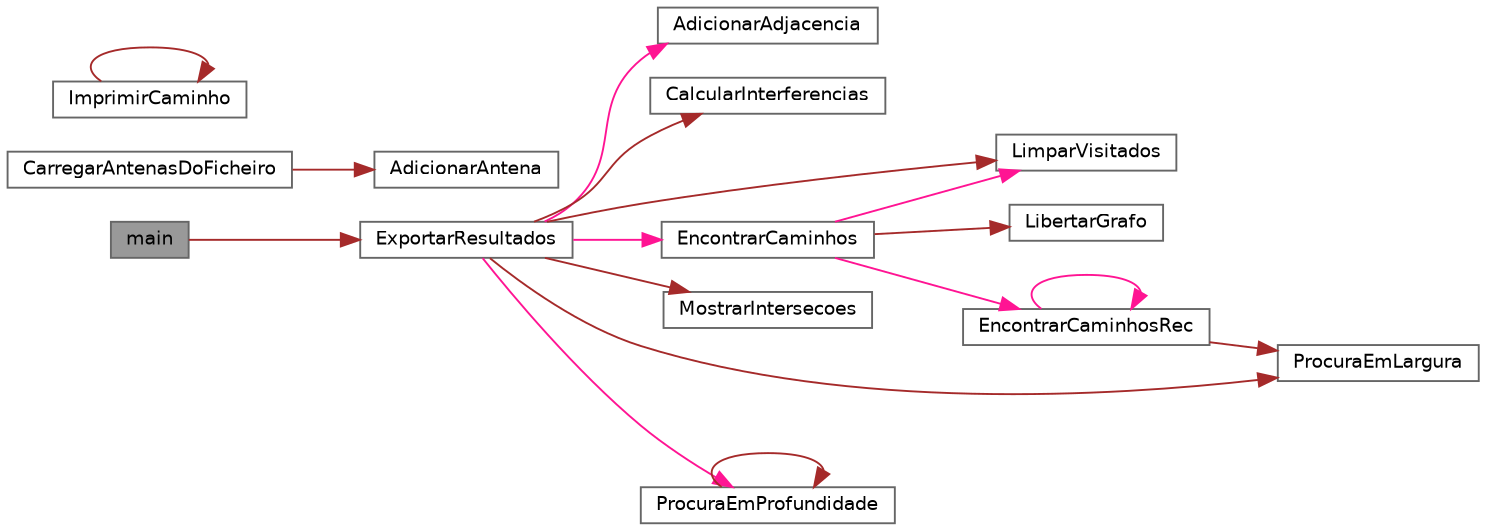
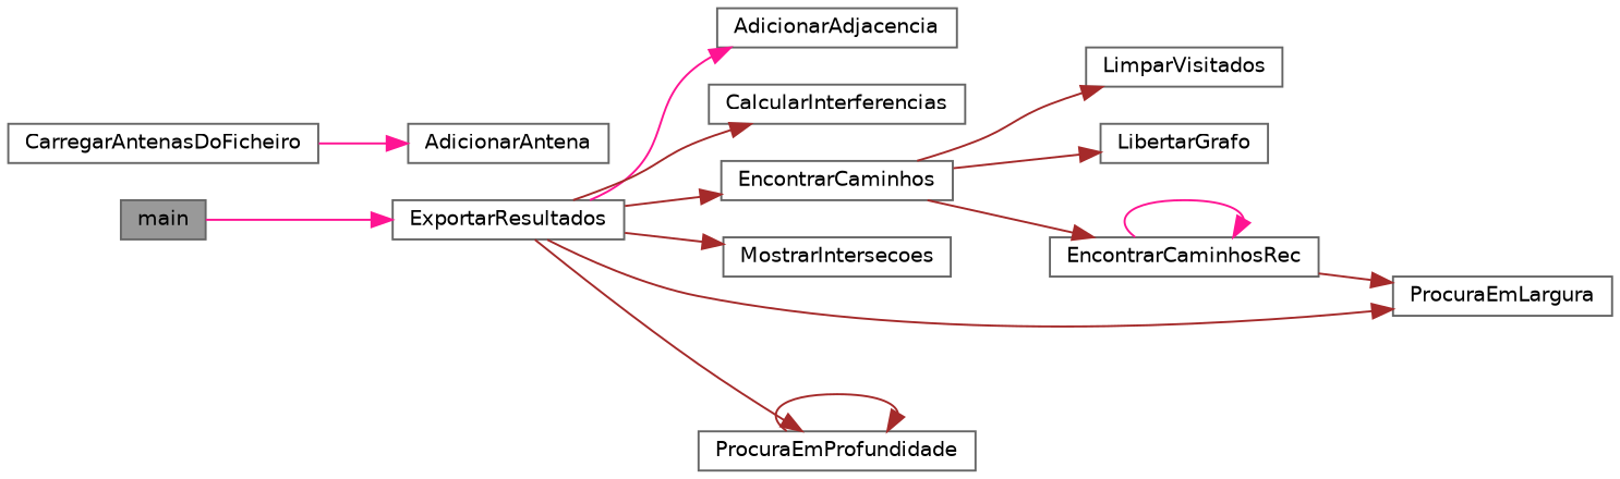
  digraph {
    rankdir=LR
    node [color=grey40 fillcolor=white fontname=Helvetica fontsize=10 shape=box style=filled]
    edge [color=brown fontname=Helvetica fontsize=10 labelfontname=Helvetica labelfontsize=10 style=solid]
    n1 [color=gray40 fillcolor=grey60 fontcolor=black height=0.2 label=main width=0.4]
    n2 [height=0.2 label=ExportarResultados width=0.4]
    n3 [height=0.2 label=CarregarAntenasDoFicheiro width=0.4]
    n4 [height=0.2 label=AdicionarAntena width=0.4]
    n5 [height=0.2 label=AdicionarAdjacencia width=0.4]
    n6 [height=0.2 label=CalcularInterferencias width=0.4]
    n7 [height=0.2 label=EncontrarCaminhos width=0.4]
    n8 [height=0.2 label=LimparVisitados width=0.4]
    n9 [height=0.2 label=MostrarIntersecoes width=0.4]
    n10 [height=0.2 label=ProcuraEmLargura width=0.4]
    n11 [height=0.2 label=ProcuraEmProfundidade width=0.4]
    n12 [height=0.2 label=LibertarGrafo width=0.4]
    n13 [height=0.2 label=EncontrarCaminhosRec width=0.4]
-   n14 [height=0.2 label=ImprimirCaminho width=0.4]
-   n1 -> n2
+   n1 -> n2 [color=deeppink]
    n2 -> n5 [color=deeppink]
    n2 -> n6
-   n2 -> n7 [color=deeppink]
-   n2 -> n8
+   n2 -> n7
    n2 -> n9
    n2 -> n10
-   n2 -> n11 [color=deeppink]
-   n3 -> n4
-   n7 -> n8 [color=deeppink]
+   n2 -> n11
+   n3 -> n4 [color=deeppink]
+   n7 -> n8
    n7 -> n12
-   n7 -> n13 [color=deeppink]
+   n7 -> n13
    n11 -> n11
    n13 -> n10
    n13 -> n13 [color=deeppink]
-   n14 -> n14
  }
